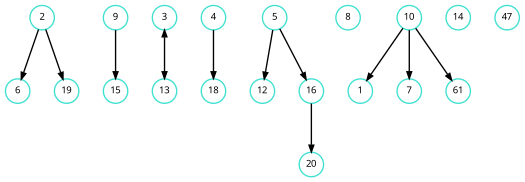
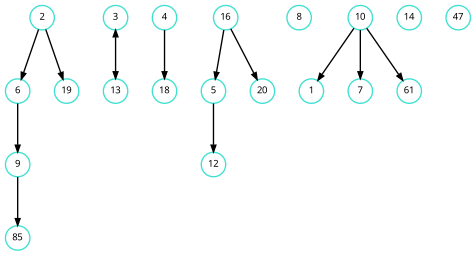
  digraph {
    concentrate=true
    fontname="Noto Sans"
    node [color=Turquoise fixedsize=true fontname="Noto Sans" fontsize=7.0 shape=circle]
    edge [arrowsize=0.5 arrowtype=normal fontname="Noto Sans" fontsize=1.0]
    2 [height=0.25 width=0.25]
    6 [height=0.25 width=0.25]
    19 [height=0.25 width=0.25]
    9 [height=0.25 width=0.25]
    3 [height=0.25 width=0.25]
    13 [height=0.25 width=0.25]
    4 [height=0.25 width=0.25]
    18 [height=0.25 width=0.25]
    5 [height=0.25 width=0.25]
    12 [height=0.25 width=0.25]
-   15 [height=0.25 width=0.25]
+   15 [height=0.25 width=0.25 label=85]
    8 [height=0.25 width=0.25]
    10 [height=0.25 width=0.25]
    1 [height=0.25 width=0.25]
    7 [height=0.25 width=0.25]
    n16 [height=0.25 label=61 width=0.25]
    14 [height=0.25 width=0.25]
    16 [height=0.25 width=0.25]
    20 [height=0.25 width=0.25]
    n20 [height=0.25 label=47 width=0.25]
    2 -> 6
    2 -> 19
+   6 -> 9
    9 -> 15
    3 -> 13
    13 -> 3
    4 -> 18
    5 -> 12
    10 -> 1
    10 -> 7
    10 -> n16
-   5 -> 16
+   16 -> 5
    16 -> 20
  }
